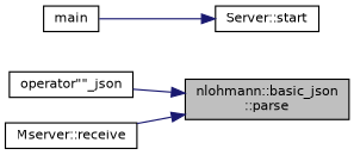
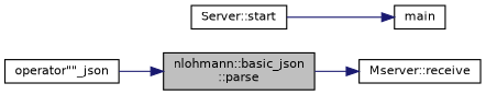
  digraph {
    rankdir=RL
    node [color=black fillcolor=white fontname=Helvetica fontsize=10 shape=record style=filled]
    edge [color=midnightblue dir=back fontname=Helvetica fontsize=10 labelfontname=Helvetica labelfontsize=10 style=solid]
    n1 [fillcolor=grey75 fontcolor=black height=0.2 label="nlohmann::basic_json\l::parse" width=0.4]
    n2 [height=0.2 label="operator\"\"_json" width=0.4]
    n3 [height=0.2 label="Mserver::receive" width=0.4]
    n4 [height=0.2 label="Server::start" width=0.4]
    n5 [height=0.2 label=main width=0.4]
    n1 -> n2
-   n1 -> n3
-   n4 -> n5
+   n3 -> n1
+   n5 -> n4
  }
